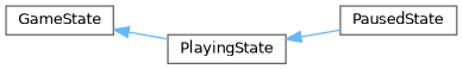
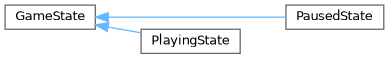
  digraph {
    rankdir=LR
    node [color=grey40 fillcolor=white fontname=Helvetica fontsize=10 shape=box style=filled]
    edge [color=steelblue1 dir=back fontname=Helvetica fontsize=10 labelfontname=Helvetica labelfontsize=10 style=solid]
    n1 [height=0.2 label=GameState width=0.4]
    n2 [height=0.2 label=PausedState width=0.4]
    n3 [height=0.2 label=PlayingState width=0.4]
-   n3 -> n2
+   n1 -> n2
    n1 -> n3
  }
